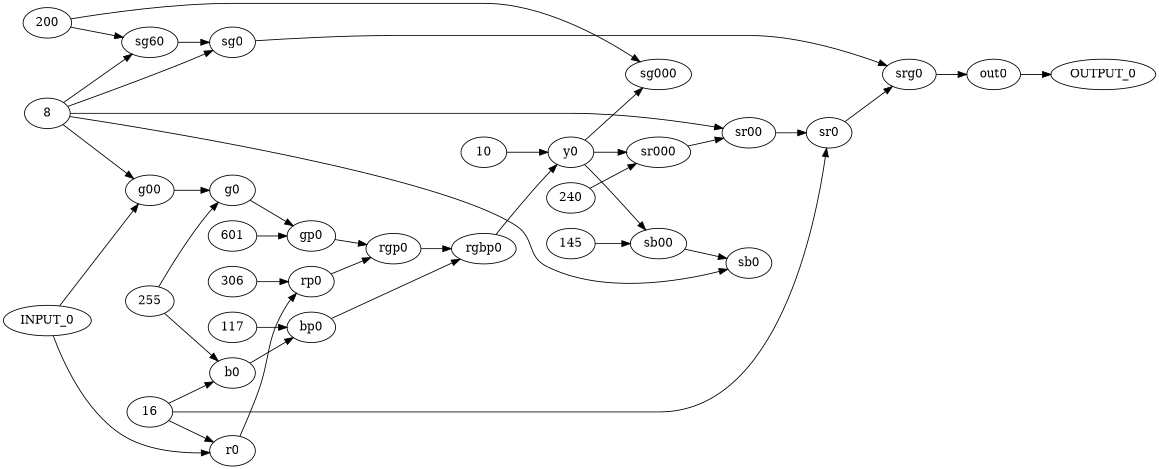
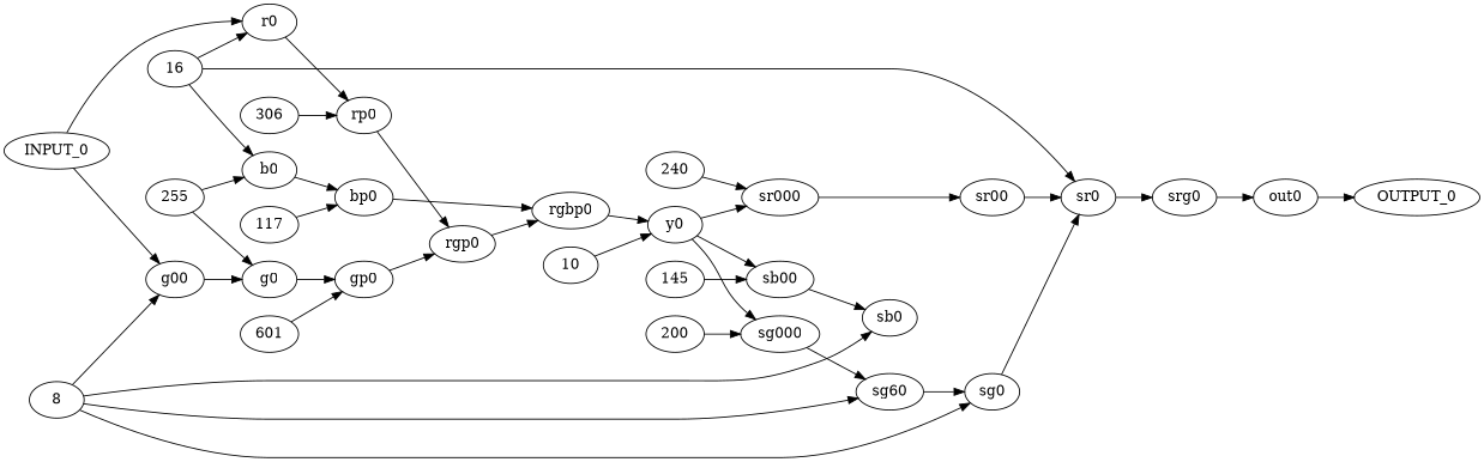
  digraph {
    rankdir=LR
    node [type=op]
    INPUT_0 [type=input]
    r0 [opcode=SR]
    g00 [opcode=SR]
    rp0 [opcode=MULT]
    g0 [opcode=AND]
    b0 [opcode=AND]
    bp0 [opcode=MULT]
    rgp0 [opcode=ADD]
    gp0 [opcode=MULT]
    rgbp0 [opcode=ADD]
    y0 [opcode=SR]
    sr000 [opcode=MULT]
    sg000 [opcode=MULT]
    sb00 [opcode=MULT]
    sr00 [opcode=SR]
    n16 [label=sg60 opcode=SR]
    sb0 [opcode=SR]
    sr0 [opcode=SL]
    sg0 [opcode=SL]
    srg0 [opcode=OR]
    out0 [opcode=OR]
    OUTPUT_0 [type=output]
    16 [datatype=int type=const value=16]
    8 [datatype=int type=const value=8]
    306 [datatype=int type=const value=306]
    255 [datatype=int type=const value=255]
    601 [datatype=int type=const value=601]
    117 [datatype=int type=const value=117]
    10 [datatype=int type=const value=10]
    240 [datatype=int type=const value=240]
    200 [datatype=int type=const value=200]
    145 [datatype=int type=const value=145]
    INPUT_0 -> r0
    INPUT_0 -> g00
    r0 -> rp0
    g00 -> g0
    rp0 -> rgp0
    g0 -> gp0
    b0 -> bp0
    bp0 -> rgbp0
    rgp0 -> rgbp0
    gp0 -> rgp0
    rgbp0 -> y0
    y0 -> sr000
    y0 -> sg000
    y0 -> sb00
    sr000 -> sr00
-   200 -> n16
+   sg000 -> n16
    sb00 -> sb0
    sr00 -> sr0
    n16 -> sg0
    sr0 -> srg0
-   sg0 -> srg0
+   sg0 -> sr0
    srg0 -> out0
    out0 -> OUTPUT_0
    16 -> r0 [operand=1]
    16 -> b0
    16 -> sr0 [operand=1]
    8 -> g00 [operand=1]
-   8 -> sr00 [operand=1]
    8 -> n16 [operand=1]
    8 -> sb0 [operand=1]
    8 -> sg0 [operand=1]
    306 -> rp0
    255 -> g0
    255 -> b0
    601 -> gp0
    117 -> bp0
    10 -> y0 [operand=1]
    240 -> sr000
    200 -> sg000
    145 -> sb00
  }
